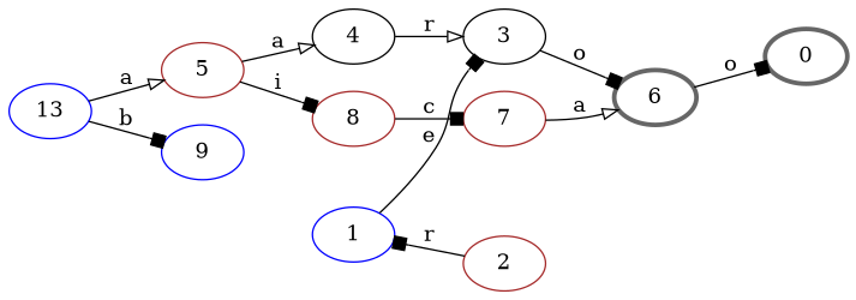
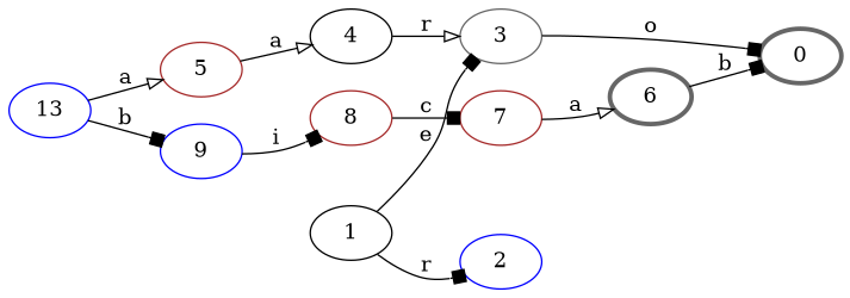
  digraph {
    rankdir=LR
    node [color=blue]
    edge [arrowhead=box]
    n1 [label=13]
    5 [color=brown]
    9
    4 [color=black]
    8 [color=brown]
-   1
-   2 [color=brown]
-   3 [color=black]
+   1 [color=black]
+   2
+   3 [color=gray40]
    7 [color=brown]
    0 [color=gray40 penwidth=3]
    6 [color=gray40 penwidth=3]
    n1 -> 5 [arrowhead=onormal label=a]
    n1 -> 9 [label=b]
    5 -> 4 [arrowhead=onormal label=a]
-   5 -> 8 [label=i]
+   9 -> 8 [label=i]
    4 -> 3 [arrowhead=onormal label=r]
    8 -> 7 [label=c]
    1 -> 3 [label=e]
-   2 -> 1 [label=r]
-   3 -> 6 [label=o]
+   1 -> 2 [label=r]
+   3 -> 0 [label=o]
    7 -> 6 [arrowhead=onormal label=a]
-   6 -> 0 [label=o]
+   6 -> 0 [label=b]
  }
